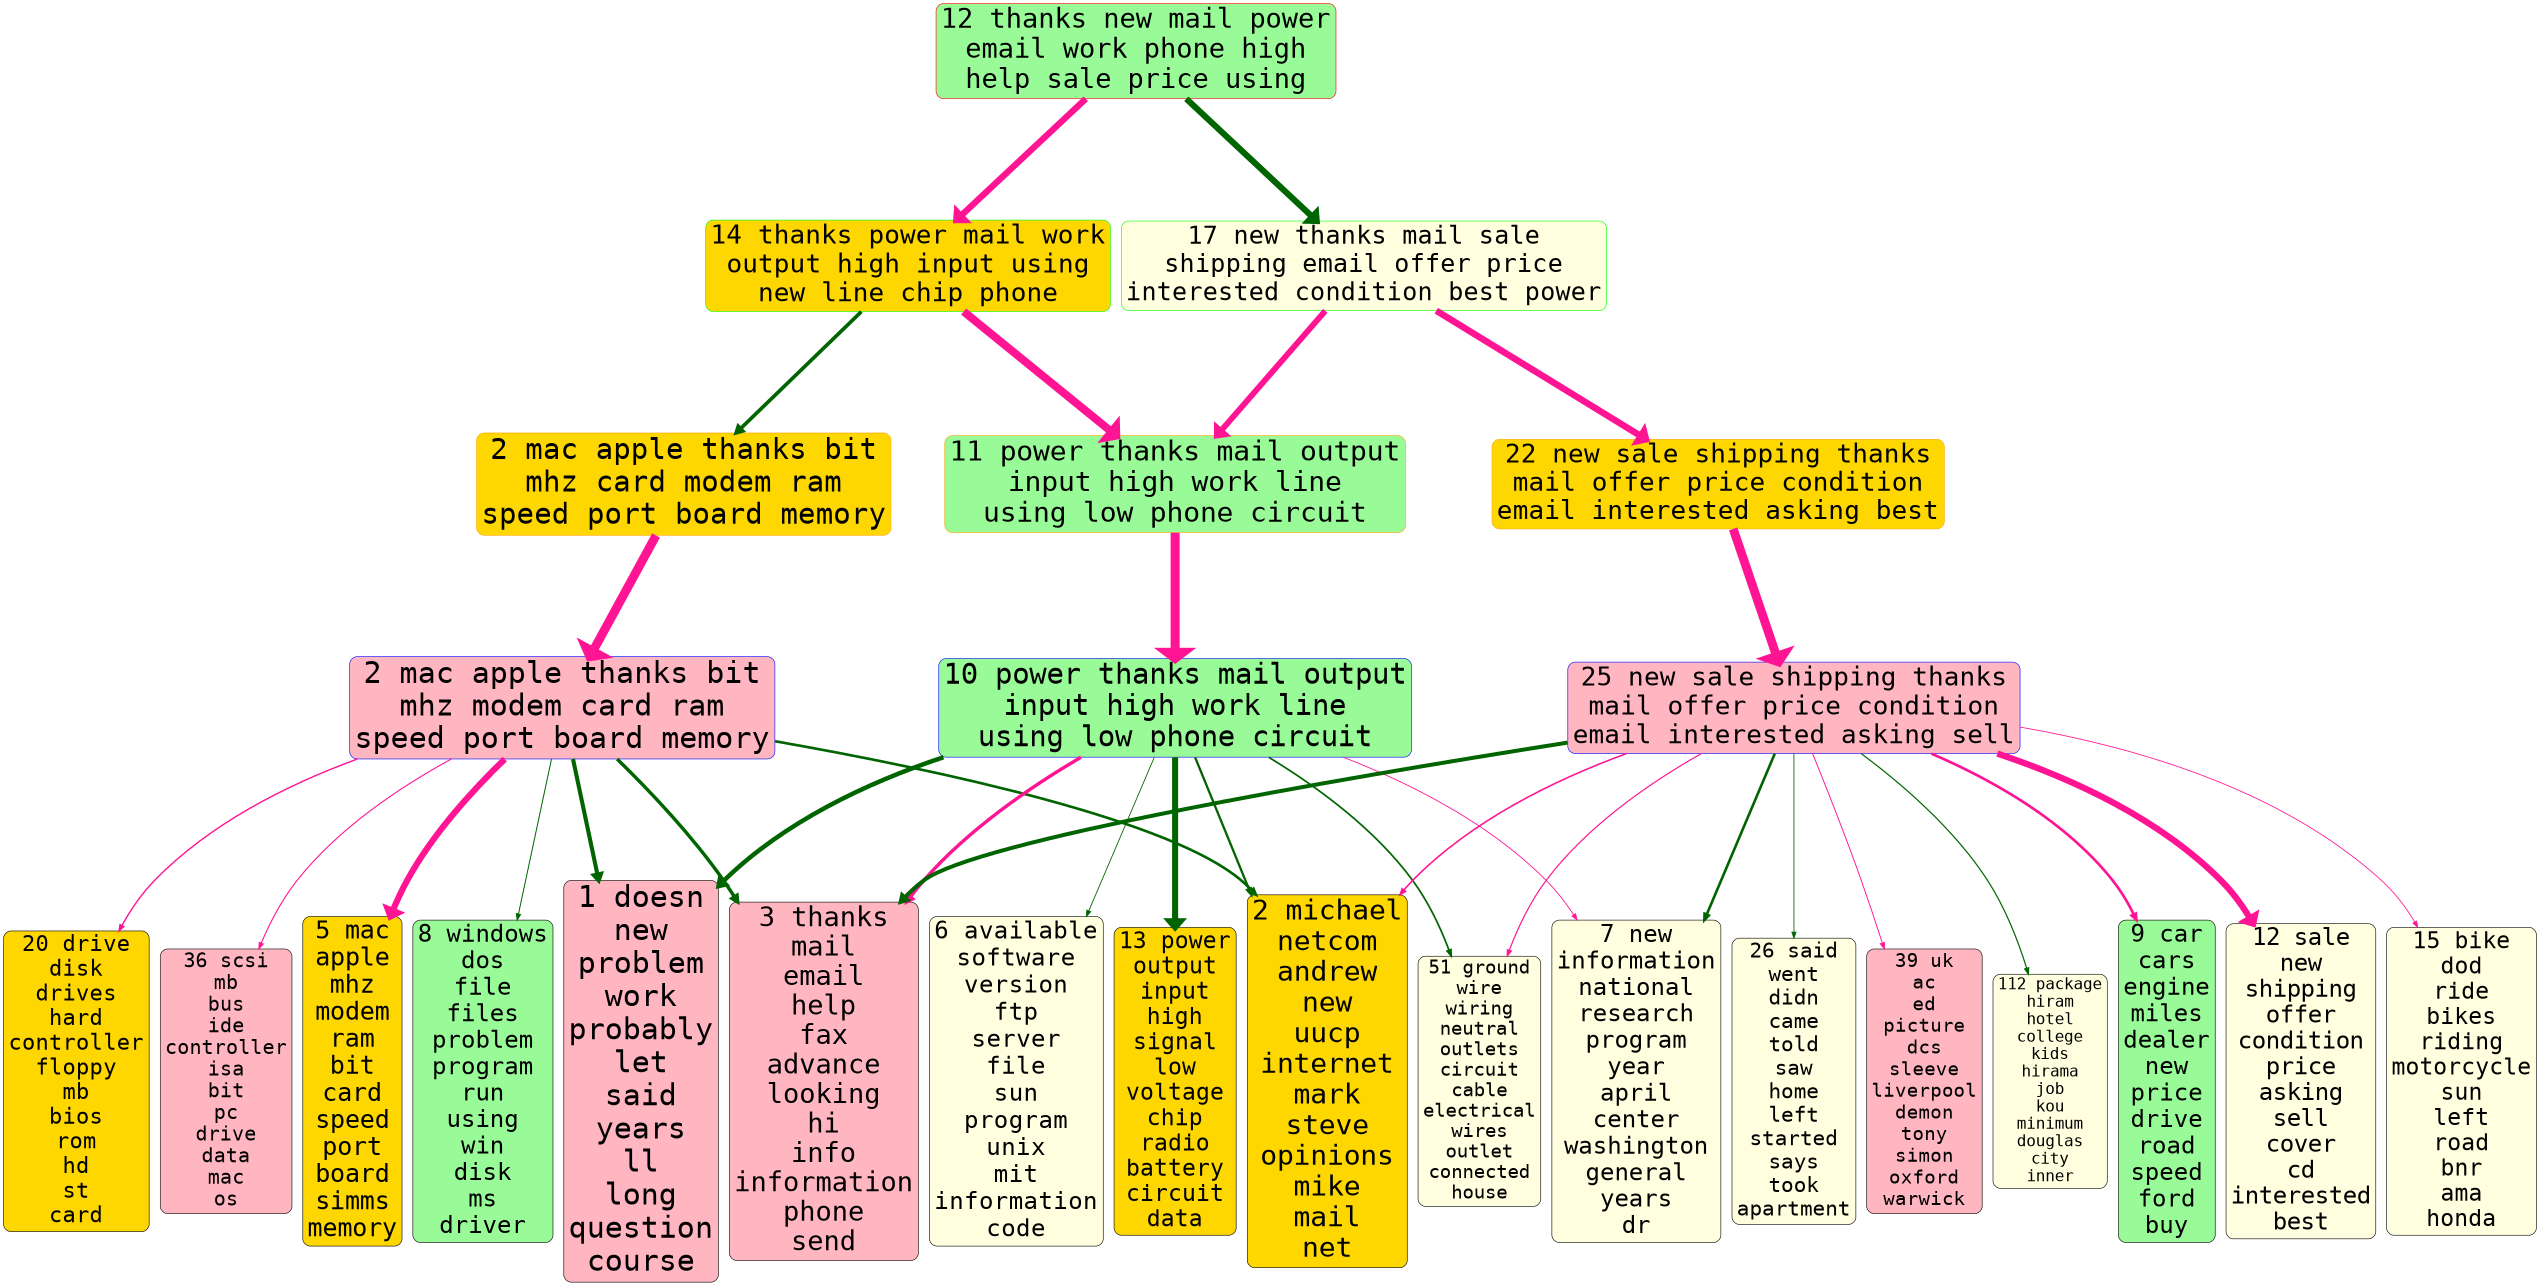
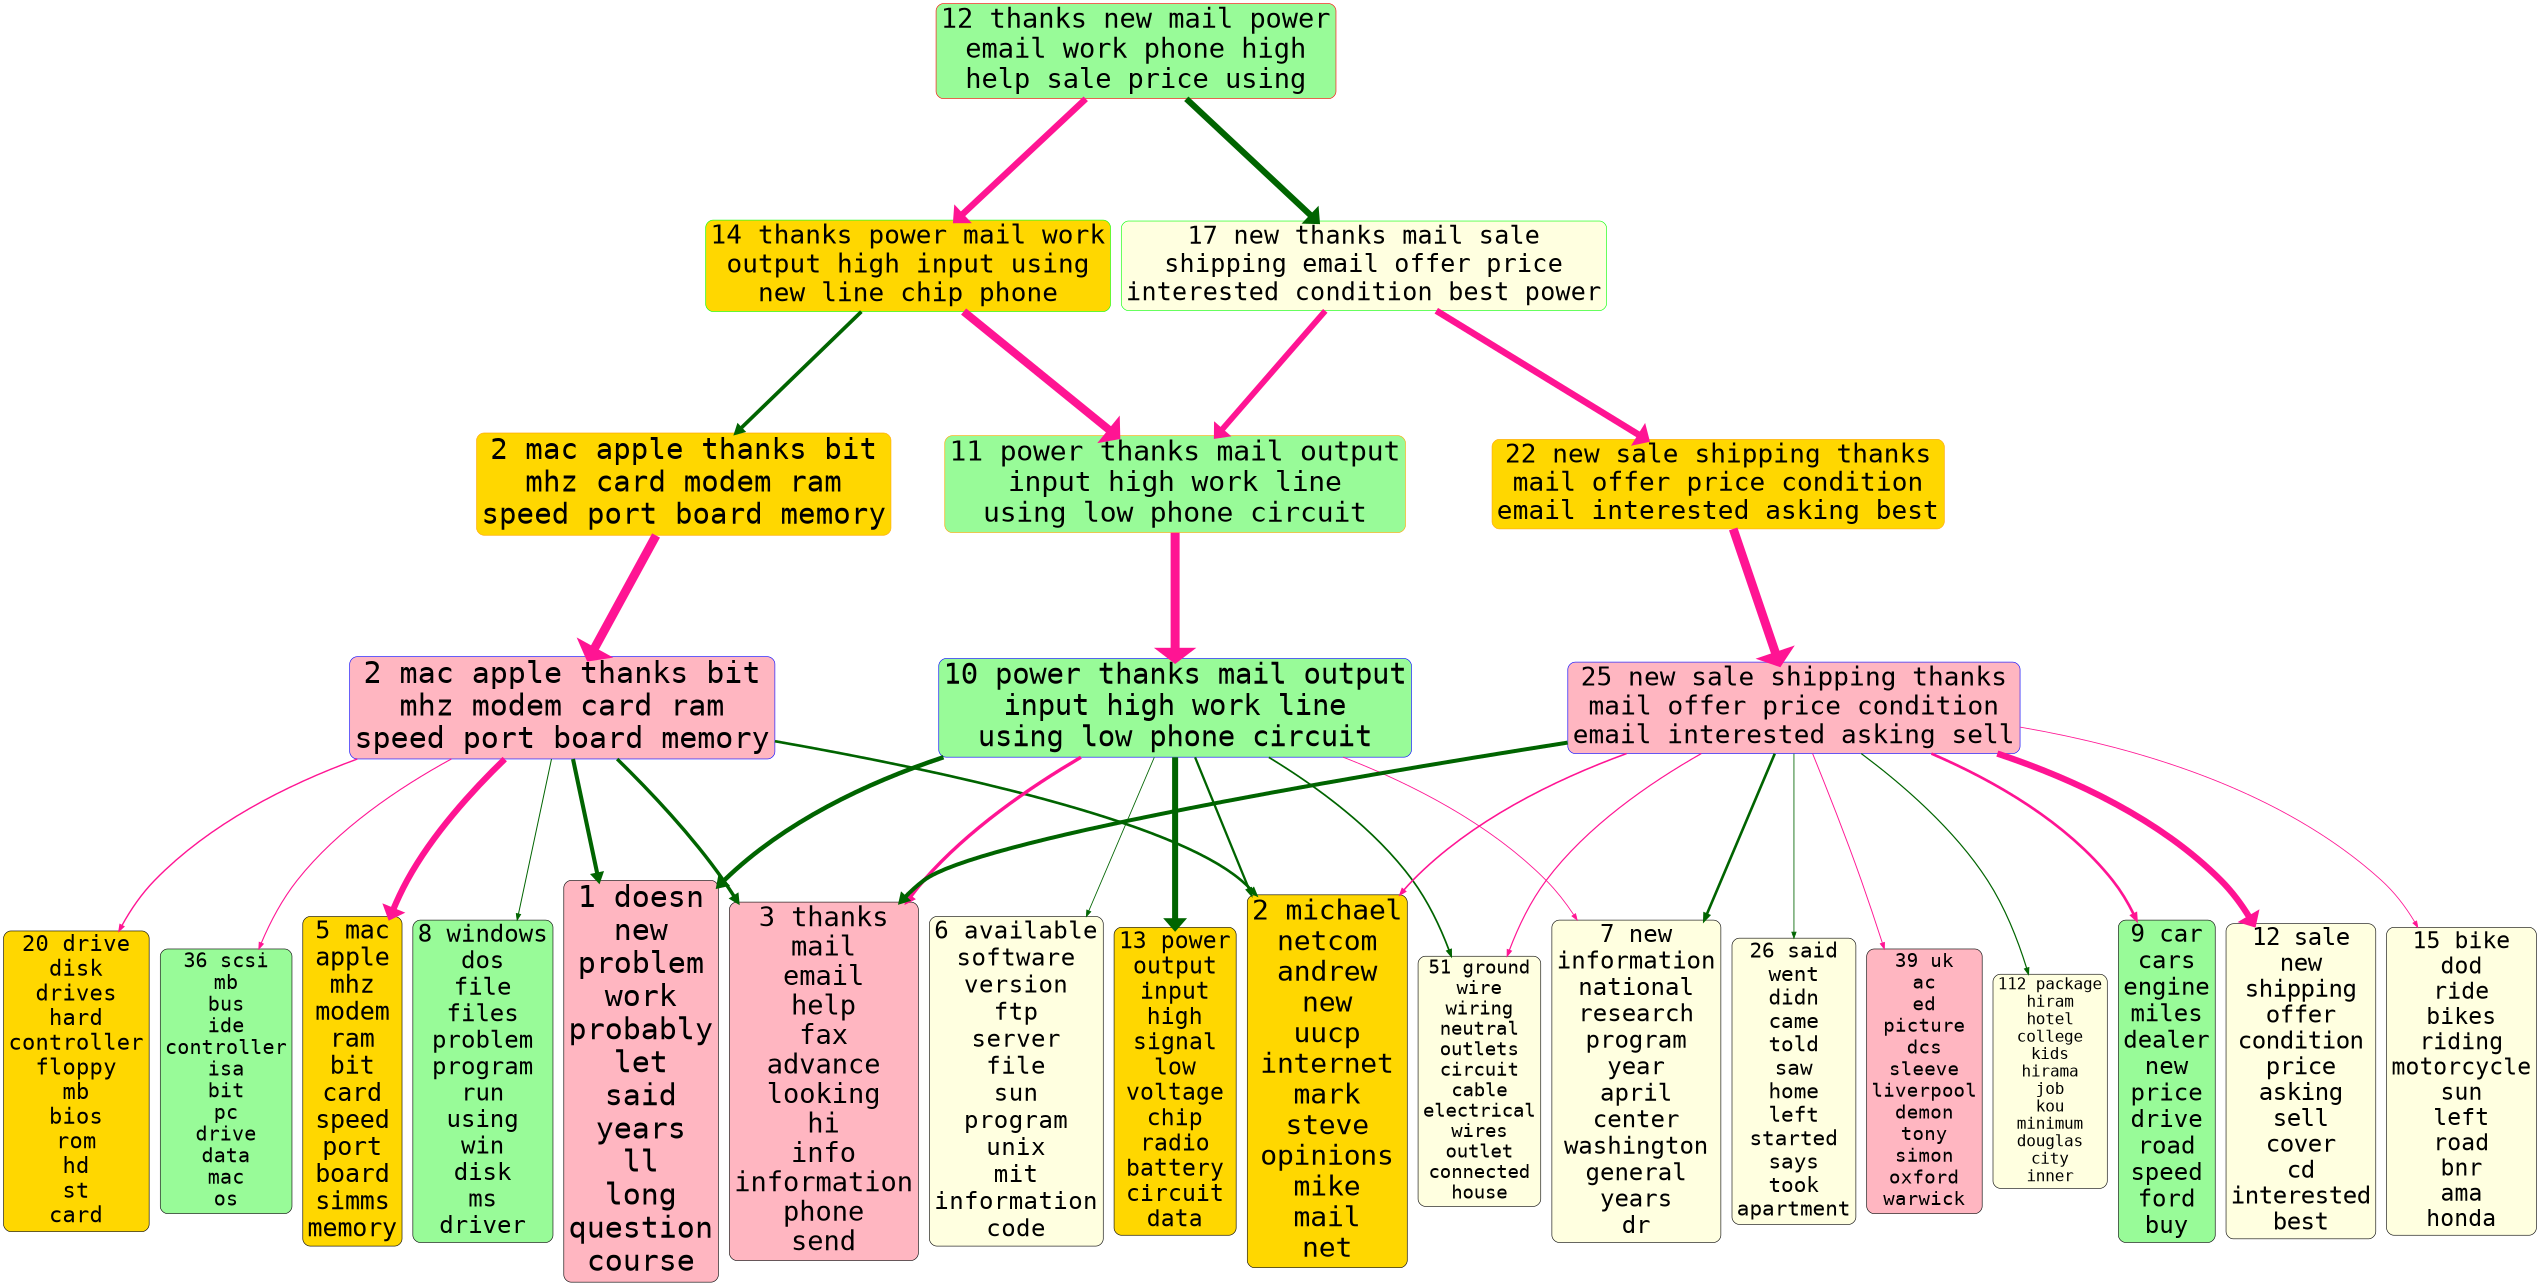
  digraph {
    fontname="DejaVu Sans Mono"
    ranksep=2.8
    node [color=black fontname="DejaVu Sans Mono" rank=3 shape=box style="rounded,filled" fillcolor=lightyellow]
    edge [dir=forward fontname="DejaVu Sans Mono" penwidth=1.3965 color=deeppink]
    n1 [fontsize=50 label="1 doesn\nnew\nproblem\nwork\nprobably\nlet\nsaid\nyears\nll\nlong\nquestion\ncourse" fillcolor=lightpink]
    n2 [fontsize=46.1741 label="2 michael\nnetcom\nandrew\nnew\nuucp\ninternet\nmark\nsteve\nopinions\nmike\nmail\nnet" fillcolor=gold]
    n3 [fontsize=44.9965 label="3 thanks\nmail\nemail\nhelp\nfax\nadvance\nlooking\nhi\ninfo\ninformation\nphone\nsend" fillcolor=lightpink]
    n4 [fontsize=40.7526 label="5 mac\napple\nmhz\nmodem\nram\nbit\ncard\nspeed\nport\nboard\nsimms\nmemory" fillcolor=gold]
    n5 [fontsize=40.1499 label="8 windows\ndos\nfile\nfiles\nproblem\nprogram\nrun\nusing\nwin\ndisk\nms\ndriver" fillcolor=palegreen]
    n6 [fontsize=36.8942 label="20 drive\ndisk\ndrives\nhard\ncontroller\nfloppy\nmb\nbios\nrom\nhd\nst\ncard" fillcolor=gold]
-   n7 [fontsize=33.1636 label="36 scsi\nmb\nbus\nide\ncontroller\nisa\nbit\npc\ndrive\ndata\nmac\nos" fillcolor=lightpink]
+   n7 [fontsize=33.1636 label="36 scsi\nmb\nbus\nide\ncontroller\nisa\nbit\npc\ndrive\ndata\nmac\nos" fillcolor=palegreen]
    n8 [fontsize=40.6629 label="6 available\nsoftware\nversion\nftp\nserver\nfile\nsun\nprogram\nunix\nmit\ninformation\ncode"]
    n9 [fontsize=40.4508 label="7 new\ninformation\nnational\nresearch\nprogram\nyear\napril\ncenter\nwashington\ngeneral\nyears\ndr"]
    n10 [fontsize=38.6139 label="13 power\noutput\ninput\nhigh\nsignal\nlow\nvoltage\nchip\nradio\nbattery\ncircuit\ndata" fillcolor=gold]
    n11 [fontsize=30.9828 label="51 ground\nwire\nwiring\nneutral\noutlets\ncircuit\ncable\nelectrical\nwires\noutlet\nconnected\nhouse"]
    n12 [fontsize=40.0639 label="9 car\ncars\nengine\nmiles\ndealer\nnew\nprice\ndrive\nroad\nspeed\nford\nbuy" fillcolor=palegreen]
    n13 [fontsize=39.1159 label="12 sale\nnew\nshipping\noffer\ncondition\nprice\nasking\nsell\ncover\ncd\ninterested\nbest"]
    n14 [fontsize=38.2102 label="15 bike\ndod\nride\nbikes\nriding\nmotorcycle\nsun\nleft\nroad\nbnr\nama\nhonda"]
    n15 [fontsize=35.2628 label="26 said\nwent\ndidn\ncame\ntold\nsaw\nhome\nleft\nstarted\nsays\ntook\napartment"]
    n16 [fontsize=32.2729 label="39 uk\nac\ned\npicture\ndcs\nsleeve\nliverpool\ndemon\ntony\nsimon\noxford\nwarwick" fillcolor=lightpink]
    n17 [fontsize=26.2961 label="112 package\nhiram\nhotel\ncollege\nkids\nhirama\njob\nkou\nminimum\ndouglas\ncity\ninner"]
    n18 [color=blue fontsize=49.5009 label="2 mac apple thanks bit\nmhz modem card ram\nspeed port board memory" rank=2 fillcolor=lightpink]
    n19 [color=blue fontsize=47.5289 label="10 power thanks mail output\ninput high work line\nusing low phone circuit" rank=2 fillcolor=palegreen]
    n20 [color=blue fontsize=43.6507 label="25 new sale shipping thanks\nmail offer price condition\nemail interested asking sell" rank=2 fillcolor=lightpink]
    n21 [color=orange fontsize=48.8415 label="2 mac apple thanks bit\nmhz card modem ram\nspeed port board memory" fillcolor=gold]
    n22 [color=orange fontsize=46.34 label="11 power thanks mail output\ninput high work line\nusing low phone circuit" fillcolor=palegreen]
    n23 [color=orange fontsize=43.1058 label="22 new sale shipping thanks\nmail offer price condition\nemail interested asking best" fillcolor=gold]
    n24 [color=green fontsize=43.8842 label="14 thanks power mail work\noutput high input using\nnew line chip phone" rank=4 fillcolor=gold]
    n25 [color=green fontsize=42.3335 label="17 new thanks mail sale\nshipping email offer price\ninterested condition best power" rank=4]
    n26 [color=red fontsize=45.2106 label="12 thanks new mail power\nemail work phone high\nhelp sale price using" rank=5 fillcolor=palegreen]
    subgraph sub_1 {
      rank=same
      n1
      n2
      n3
      n4
      n5
      n6
      n7
      n8
      n9
      n10
      n11
      n12
      n13
      n14
      n15
      n16
      n17
    }
    subgraph sub_2 {
      rank=same
      n18
      n19
      n20
    }
    subgraph sub_3 {
      rank=same
      n21
      n22
      n23
    }
    subgraph sub_4 {
      rank=same
      n24
      n25
    }
    subgraph sub_5 {
      rank=same
      n26
    }
    n18 -> n1 [penwidth=6.8006 color=darkgreen]
    n18 -> n2 [penwidth=4.3938 color=darkgreen]
    n18 -> n3 [penwidth=5.7293 color=darkgreen]
    n18 -> n4 [penwidth=10.3091]
    n18 -> n5 [penwidth=1.6655 color=darkgreen]
    n18 -> n6 [penwidth=2.3394]
    n18 -> n7 [penwidth=1.8243]
    n19 -> n1 [penwidth=7.4733 color=darkgreen]
    n19 -> n2 [penwidth=3.8111 color=darkgreen]
    n19 -> n3 [penwidth=5.6776]
    n19 -> n8 [penwidth=1.416 color=darkgreen]
    n19 -> n9 [penwidth=1.4515]
    n19 -> n10 [penwidth=10.0266 color=darkgreen]
    n19 -> n11 [penwidth=2.8542 color=darkgreen]
    n20 -> n2 [penwidth=2.6175]
    n20 -> n3 [penwidth=6.6269 color=darkgreen]
    n20 -> n9 [penwidth=4.3591 color=darkgreen]
    n20 -> n11 [penwidth=1.9724]
    n20 -> n12 [penwidth=4.4403]
    n20 -> n13 [penwidth=10.5016]
    n20 -> n14
    n20 -> n15 [color=darkgreen]
    n20 -> n16 [penwidth=1.5687]
    n20 -> n17 [penwidth=1.9981 color=darkgreen]
    n21 -> n18 [penwidth=14.8413]
    n22 -> n19 [penwidth=14.9676]
    n23 -> n20 [penwidth=14.7368]
    n24 -> n21 [penwidth=6.141 color=darkgreen]
    n24 -> n22 [penwidth=13.3149]
    n25 -> n22 [penwidth=9.7498]
    n25 -> n23 [penwidth=10.9459]
    n26 -> n24 [penwidth=10.5937]
    n26 -> n25 [penwidth=10.2839 color=darkgreen]
  }
